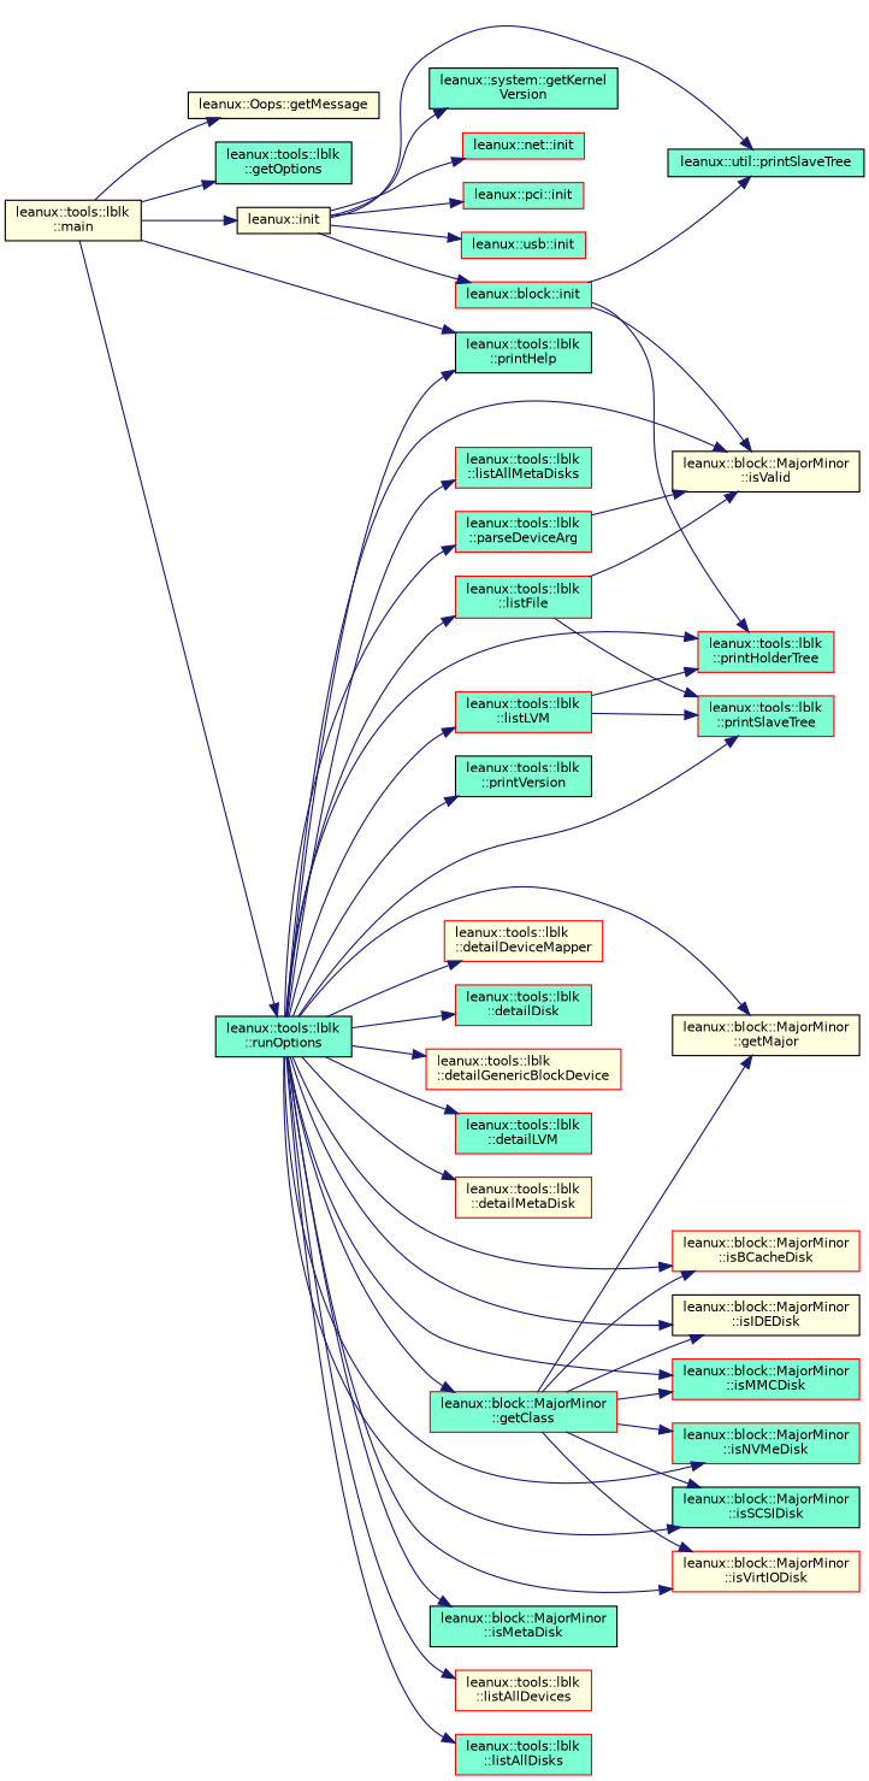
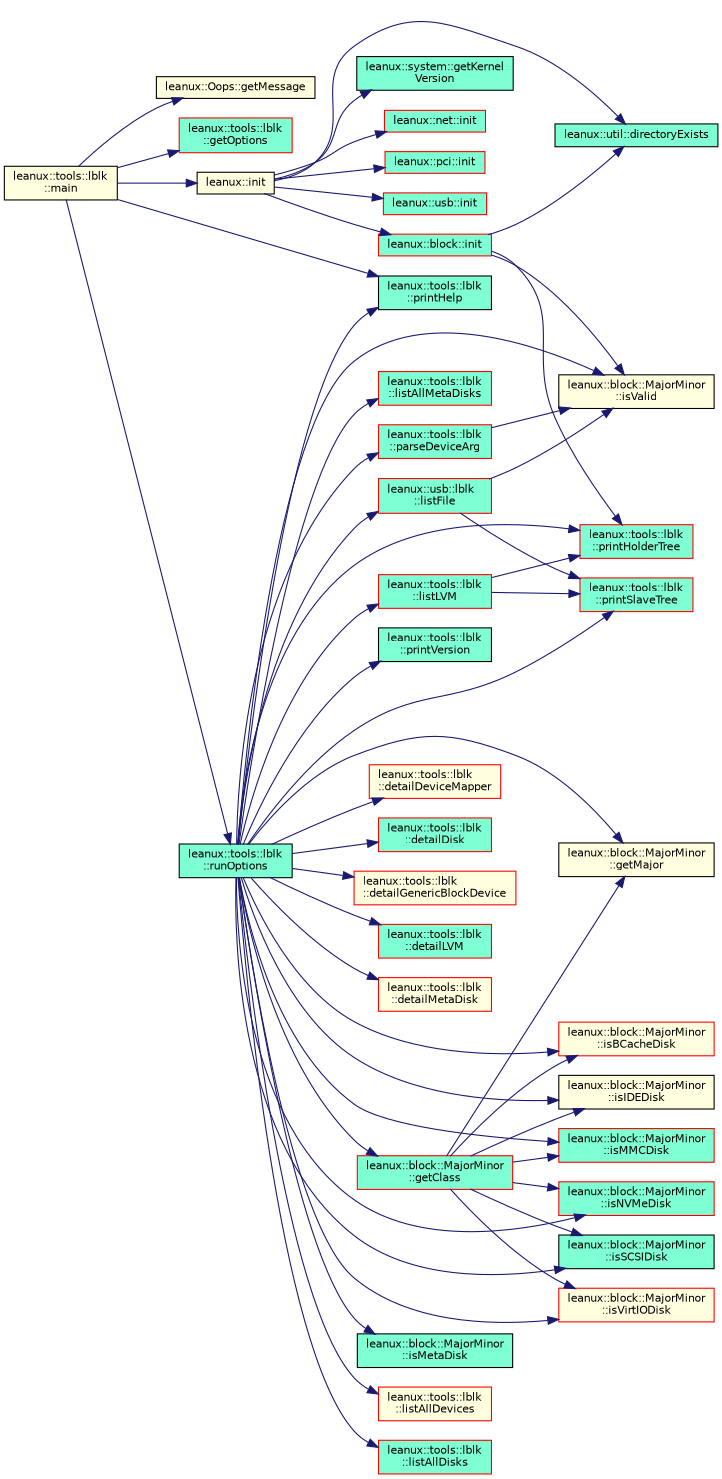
  digraph {
    rankdir=LR
    node [color=red fillcolor=aquamarine fontname=Helvetica fontsize=10 shape=record style=filled]
    edge [color=midnightblue fontname=Helvetica fontsize=10 labelfontname=Helvetica labelfontsize=10 style=solid]
    n1 [color=black fillcolor=lightyellow fontcolor=black height=0.2 label="leanux::tools::lblk\l::main" width=0.4]
    n2 [color=black fillcolor=lightyellow height=0.2 label="leanux::Oops::getMessage" width=0.4]
-   n3 [color=black height=0.2 label="leanux::tools::lblk\l::getOptions" width=0.4]
+   n3 [height=0.2 label="leanux::tools::lblk\l::getOptions" width=0.4]
    n4 [color=black fillcolor=lightyellow height=0.2 label="leanux::init" width=0.4]
    n5 [color=black height=0.2 label="leanux::tools::lblk\l::printHelp" width=0.4]
    n6 [color=black height=0.2 label="leanux::tools::lblk\l::runOptions" width=0.4]
-   n7 [color=black height=0.2 label="leanux::util::printSlaveTree" width=0.4]
+   n7 [color=black height=0.2 label="leanux::util::directoryExists" width=0.4]
    n8 [color=black height=0.2 label="leanux::system::getKernel\lVersion" width=0.4]
    n9 [height=0.2 label="leanux::net::init" width=0.4]
    n10 [height=0.2 label="leanux::pci::init" width=0.4]
    n11 [height=0.2 label="leanux::usb::init" width=0.4]
    n12 [height=0.2 label="leanux::block::init" width=0.4]
    n13 [color=black fillcolor=lightyellow height=0.2 label="leanux::block::MajorMinor\l::getMajor" width=0.4]
    n14 [color=black fillcolor=lightyellow height=0.2 label="leanux::block::MajorMinor\l::isValid" width=0.4]
    n15 [fillcolor=lightyellow height=0.2 label="leanux::tools::lblk\l::detailDeviceMapper" width=0.4]
    n16 [height=0.2 label="leanux::tools::lblk\l::detailDisk" width=0.4]
    n17 [fillcolor=lightyellow height=0.2 label="leanux::tools::lblk\l::detailGenericBlockDevice" width=0.4]
    n18 [height=0.2 label="leanux::tools::lblk\l::detailLVM" width=0.4]
    n19 [fillcolor=lightyellow height=0.2 label="leanux::tools::lblk\l::detailMetaDisk" width=0.4]
    n20 [height=0.2 label="leanux::block::MajorMinor\l::getClass" width=0.4]
    n21 [fillcolor=lightyellow height=0.2 label="leanux::block::MajorMinor\l::isBCacheDisk" width=0.4]
    n22 [color=black fillcolor=lightyellow height=0.2 label="leanux::block::MajorMinor\l::isIDEDisk" width=0.4]
    n23 [height=0.2 label="leanux::block::MajorMinor\l::isMMCDisk" width=0.4]
    n24 [height=0.2 label="leanux::block::MajorMinor\l::isNVMeDisk" width=0.4]
    n25 [color=black height=0.2 label="leanux::block::MajorMinor\l::isSCSIDisk" width=0.4]
    n26 [fillcolor=lightyellow height=0.2 label="leanux::block::MajorMinor\l::isVirtIODisk" width=0.4]
    n27 [color=black height=0.2 label="leanux::block::MajorMinor\l::isMetaDisk" width=0.4]
    n28 [fillcolor=lightyellow height=0.2 label="leanux::tools::lblk\l::listAllDevices" width=0.4]
    n29 [height=0.2 label="leanux::tools::lblk\l::listAllDisks" width=0.4]
    n30 [height=0.2 label="leanux::tools::lblk\l::listAllMetaDisks" width=0.4]
-   n31 [height=0.2 label="leanux::tools::lblk\l::listFile" width=0.4]
+   n31 [height=0.2 label="leanux::usb::lblk\l::listFile" width=0.4]
    n32 [height=0.2 label="leanux::tools::lblk\l::printSlaveTree" width=0.4]
    n33 [height=0.2 label="leanux::tools::lblk\l::listLVM" width=0.4]
    n34 [height=0.2 label="leanux::tools::lblk\l::printHolderTree" width=0.4]
    n35 [height=0.2 label="leanux::tools::lblk\l::parseDeviceArg" width=0.4]
    n36 [color=black height=0.2 label="leanux::tools::lblk\l::printVersion" width=0.4]
    n1 -> n2
    n1 -> n3
    n1 -> n4
    n1 -> n5
    n1 -> n6
    n4 -> n7
    n4 -> n8
    n4 -> n9
    n4 -> n10
    n4 -> n11
    n4 -> n12
    n6 -> n5
    n6 -> n13
    n6 -> n14
    n6 -> n15
    n6 -> n16
    n6 -> n17
    n6 -> n18
    n6 -> n19
    n6 -> n20
    n6 -> n21
    n6 -> n22
    n6 -> n23
    n6 -> n24
    n6 -> n25
    n6 -> n26
    n6 -> n27
    n6 -> n28
    n6 -> n29
    n6 -> n30
    n6 -> n31
    n6 -> n32
    n6 -> n33
    n6 -> n34
    n6 -> n35
    n6 -> n36
    n12 -> n7
    n12 -> n14
    n12 -> n34
    n20 -> n13
    n20 -> n21
    n20 -> n22
    n20 -> n23
    n20 -> n24
    n20 -> n25
    n20 -> n26
    n31 -> n14
    n31 -> n32
    n33 -> n32
    n33 -> n34
    n35 -> n14
  }
